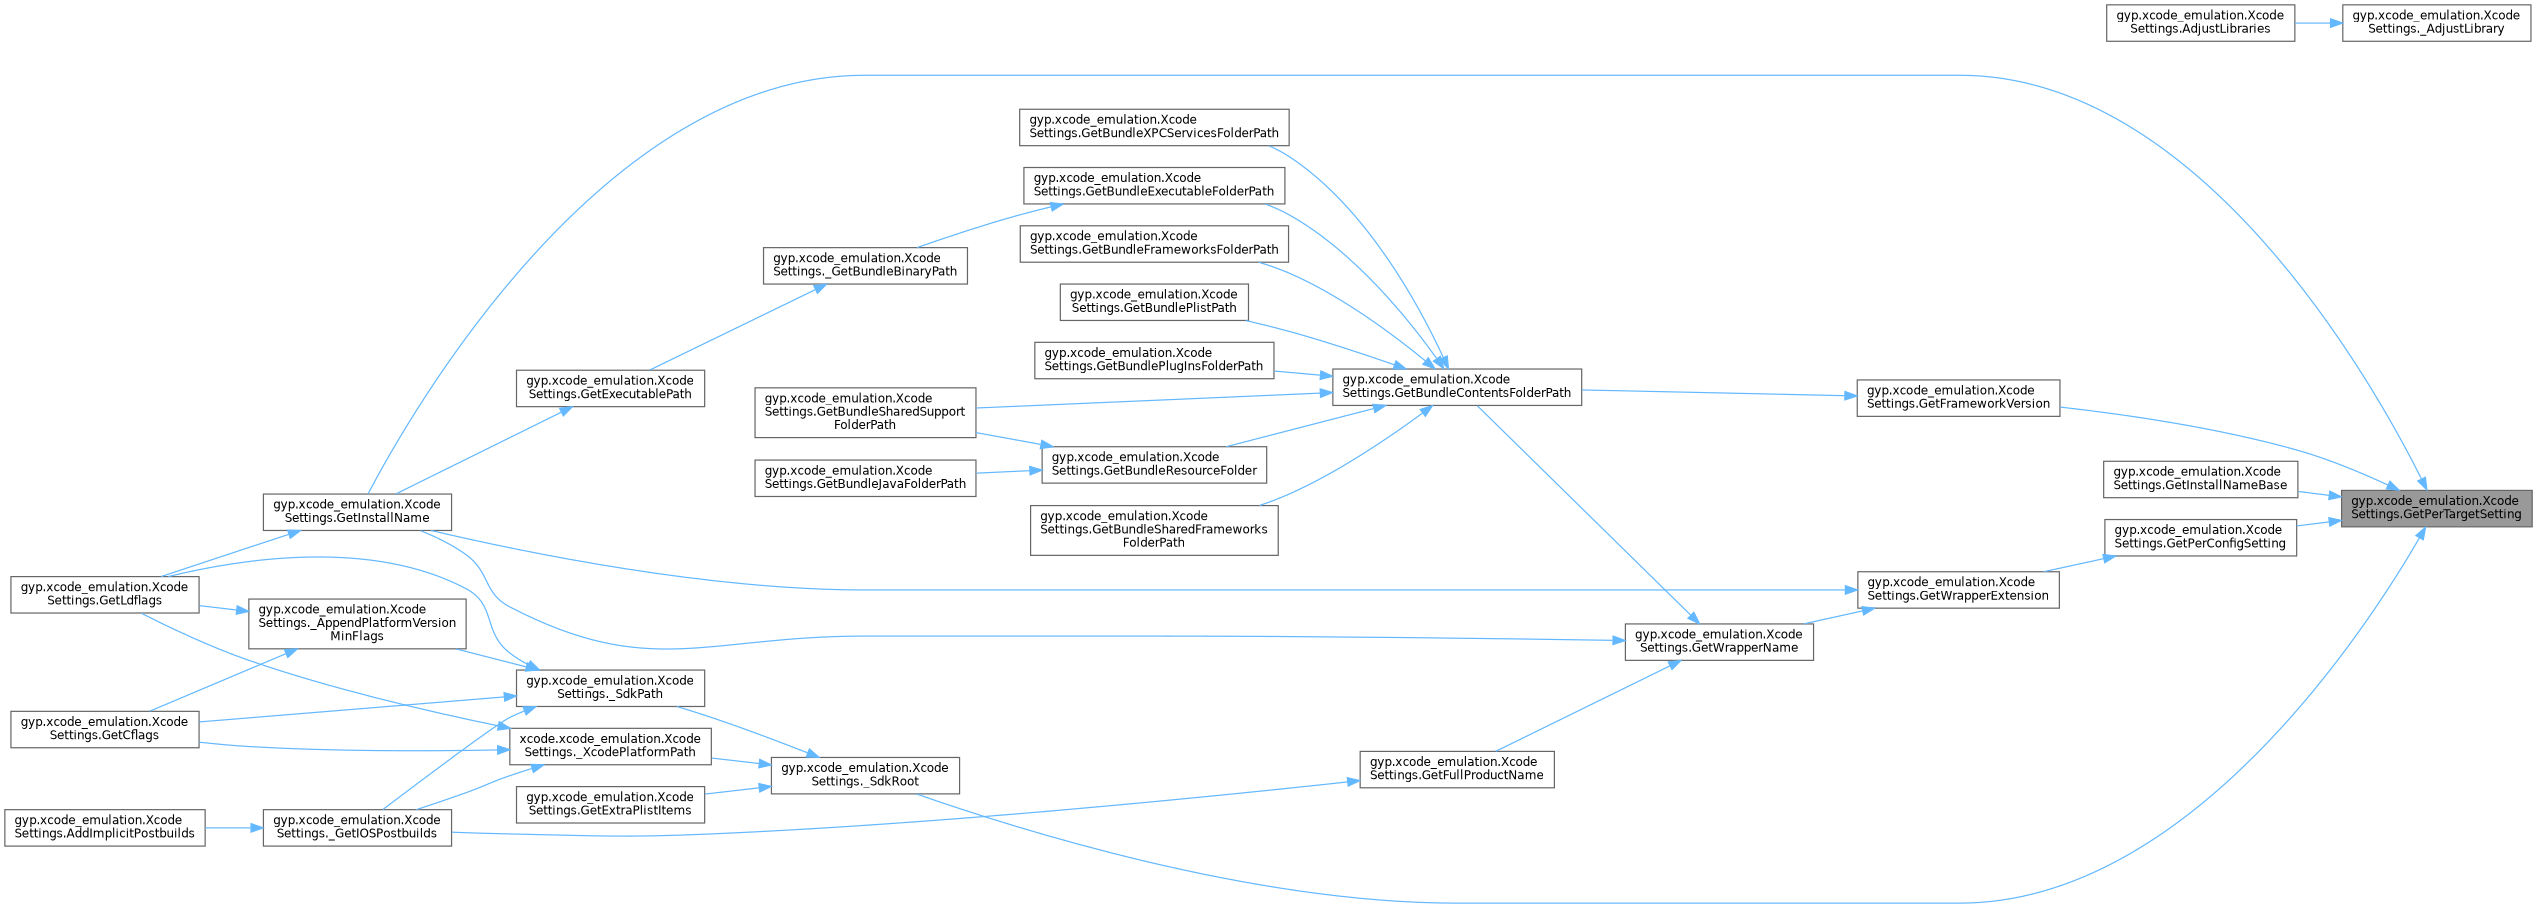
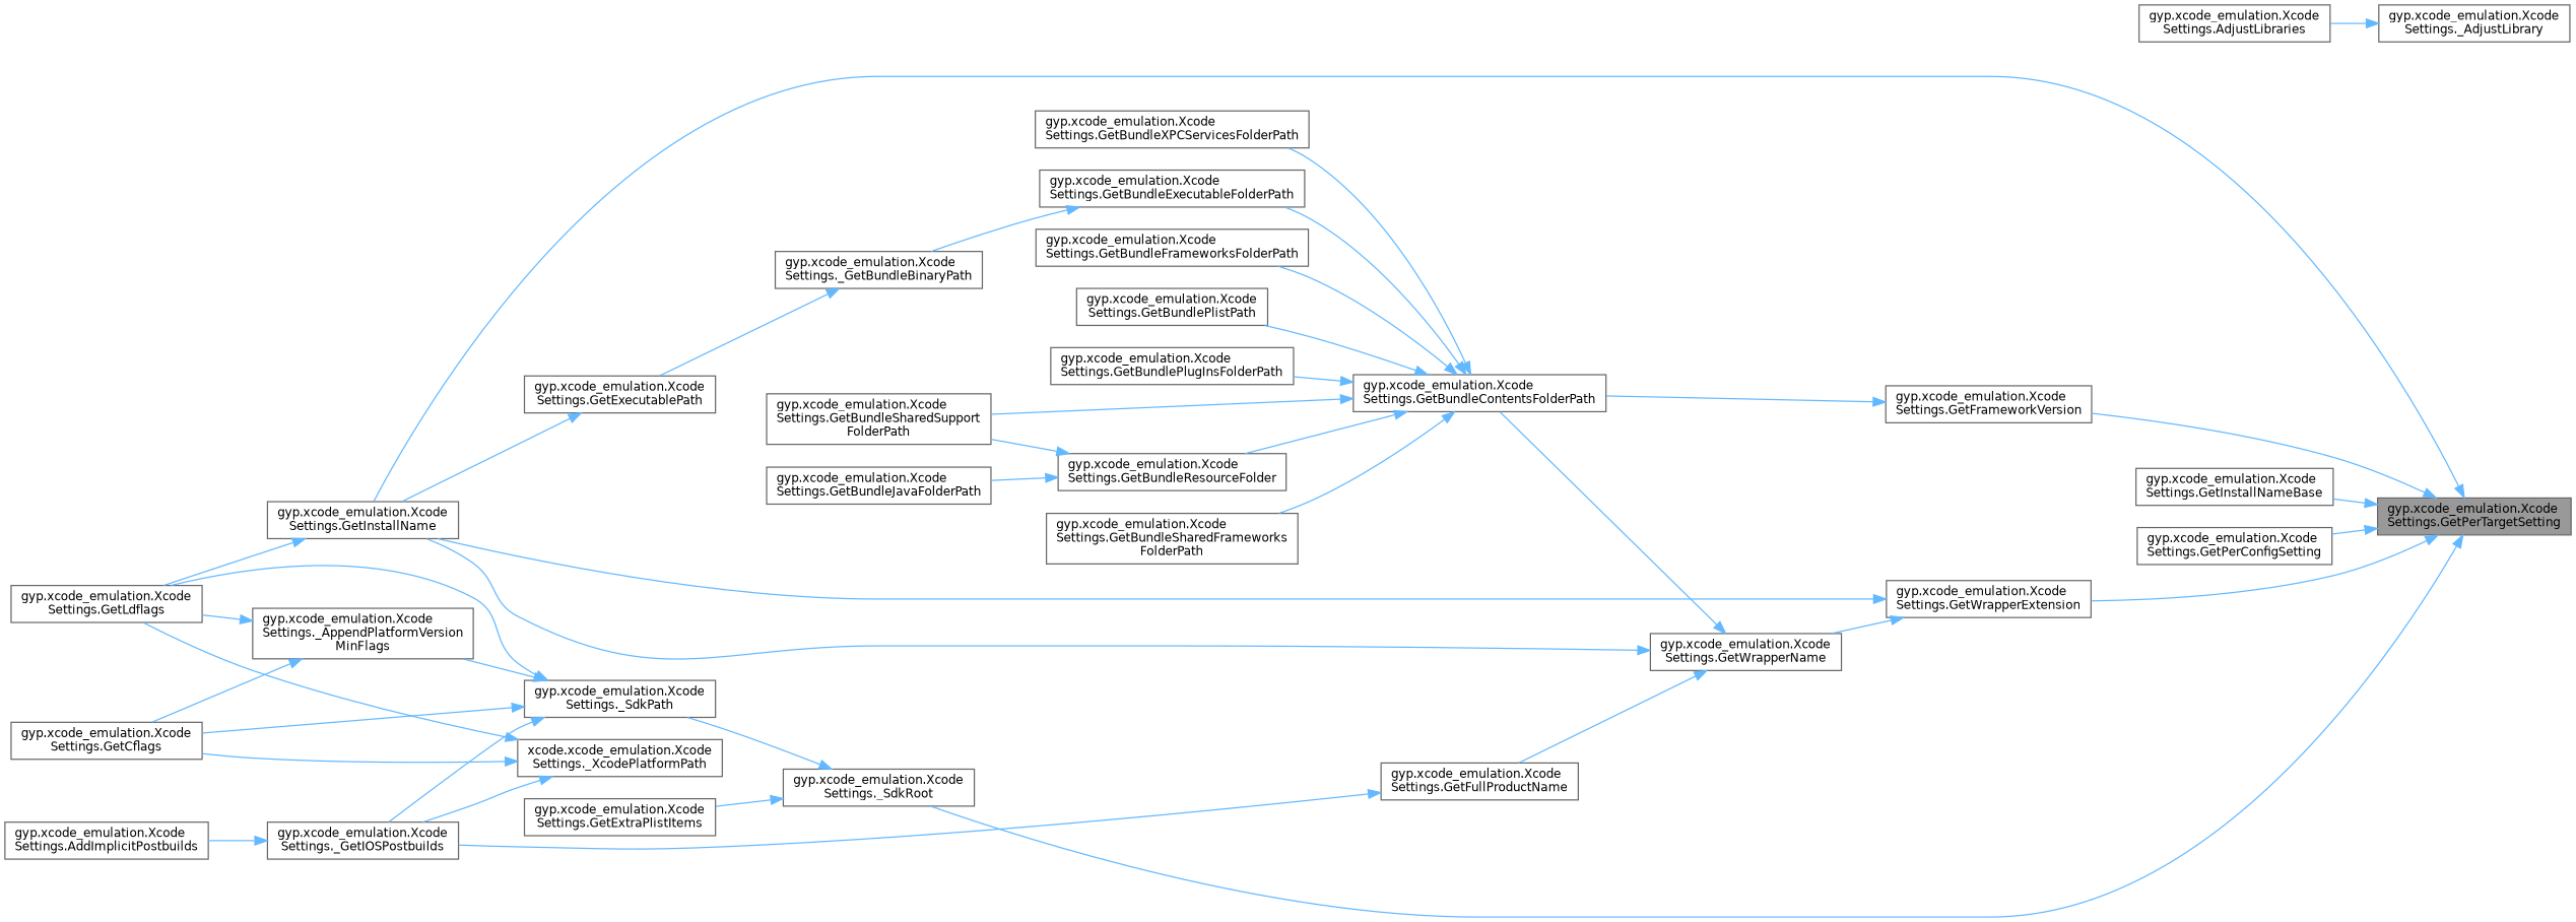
  digraph {
    rankdir=RL
    node [color=grey40 fillcolor=white fontname=Helvetica fontsize=10 shape=box style=filled]
    edge [color=steelblue1 dir=back fontname=Helvetica fontsize=10 labelfontname=Helvetica labelfontsize=10 style=solid]
    n1 [color=gray40 fillcolor=grey60 fontcolor=black height=0.2 label="gyp.xcode_emulation.Xcode\lSettings.GetPerTargetSetting" width=0.4]
    n2 [height=0.2 label="gyp.xcode_emulation.Xcode\lSettings.GetFrameworkVersion" width=0.4]
    n3 [height=0.2 label="gyp.xcode_emulation.Xcode\lSettings.GetInstallName" width=0.4]
    n4 [height=0.2 label="gyp.xcode_emulation.Xcode\lSettings.GetInstallNameBase" width=0.4]
    n5 [height=0.2 label="gyp.xcode_emulation.Xcode\lSettings.GetPerConfigSetting" width=0.4]
    n6 [height=0.2 label="gyp.xcode_emulation.Xcode\lSettings.GetWrapperExtension" width=0.4]
    n7 [height=0.2 label="gyp.xcode_emulation.Xcode\lSettings._SdkRoot" width=0.4]
    n8 [height=0.2 label="gyp.xcode_emulation.Xcode\lSettings.GetBundleContentsFolderPath" width=0.4]
    n9 [height=0.2 label="gyp.xcode_emulation.Xcode\lSettings.GetLdflags" width=0.4]
    n10 [height=0.2 label="gyp.xcode_emulation.Xcode\lSettings.GetWrapperName" width=0.4]
    n11 [height=0.2 label="gyp.xcode_emulation.Xcode\lSettings.GetBundleExecutableFolderPath" width=0.4]
    n12 [height=0.2 label="gyp.xcode_emulation.Xcode\lSettings.GetBundleFrameworksFolderPath" width=0.4]
    n13 [height=0.2 label="gyp.xcode_emulation.Xcode\lSettings.GetBundlePlistPath" width=0.4]
    n14 [height=0.2 label="gyp.xcode_emulation.Xcode\lSettings.GetBundlePlugInsFolderPath" width=0.4]
    n15 [height=0.2 label="gyp.xcode_emulation.Xcode\lSettings.GetBundleResourceFolder" width=0.4]
    n16 [height=0.2 label="gyp.xcode_emulation.Xcode\lSettings.GetBundleSharedSupport\lFolderPath" width=0.4]
    n17 [height=0.2 label="gyp.xcode_emulation.Xcode\lSettings.GetBundleSharedFrameworks\lFolderPath" width=0.4]
    n18 [height=0.2 label="gyp.xcode_emulation.Xcode\lSettings.GetBundleXPCServicesFolderPath" width=0.4]
    n19 [height=0.2 label="gyp.xcode_emulation.Xcode\lSettings._GetBundleBinaryPath" width=0.4]
    n20 [height=0.2 label="gyp.xcode_emulation.Xcode\lSettings.GetBundleJavaFolderPath" width=0.4]
    n21 [height=0.2 label="gyp.xcode_emulation.Xcode\lSettings.GetExecutablePath" width=0.4]
    n22 [height=0.2 label="gyp.xcode_emulation.Xcode\lSettings._SdkPath" width=0.4]
    n23 [height=0.2 label="xcode.xcode_emulation.Xcode\lSettings._XcodePlatformPath" width=0.4]
    n24 [height=0.2 label="gyp.xcode_emulation.Xcode\lSettings.GetExtraPlistItems" width=0.4]
    n25 [height=0.2 label="gyp.xcode_emulation.Xcode\lSettings._AppendPlatformVersion\lMinFlags" width=0.4]
    n26 [height=0.2 label="gyp.xcode_emulation.Xcode\lSettings.GetCflags" width=0.4]
    n27 [height=0.2 label="gyp.xcode_emulation.Xcode\lSettings._GetIOSPostbuilds" width=0.4]
    n28 [height=0.2 label="gyp.xcode_emulation.Xcode\lSettings._AdjustLibrary" width=0.4]
    n29 [height=0.2 label="gyp.xcode_emulation.Xcode\lSettings.AdjustLibraries" width=0.4]
    n30 [height=0.2 label="gyp.xcode_emulation.Xcode\lSettings.AddImplicitPostbuilds" width=0.4]
    n31 [height=0.2 label="gyp.xcode_emulation.Xcode\lSettings.GetFullProductName" width=0.4]
    n1 -> n2
    n1 -> n3
    n1 -> n4
    n1 -> n5
-   n5 -> n6
+   n1 -> n6
    n1 -> n7
    n2 -> n8
    n3 -> n9
    n6 -> n3
    n6 -> n10
    n7 -> n22
-   n7 -> n23
    n7 -> n24
    n8 -> n11
    n8 -> n12
    n8 -> n13
    n8 -> n14
    n8 -> n15
    n8 -> n16
    n8 -> n17
    n8 -> n18
    n10 -> n3
    n10 -> n8
    n10 -> n31
    n11 -> n19
    n15 -> n16
    n15 -> n20
    n19 -> n21
    n21 -> n3
    n22 -> n9
    n22 -> n25
    n22 -> n26
    n22 -> n27
    n23 -> n9
    n23 -> n26
    n23 -> n27
    n25 -> n9
    n25 -> n26
    n27 -> n30
    n28 -> n29
    n31 -> n27
  }
